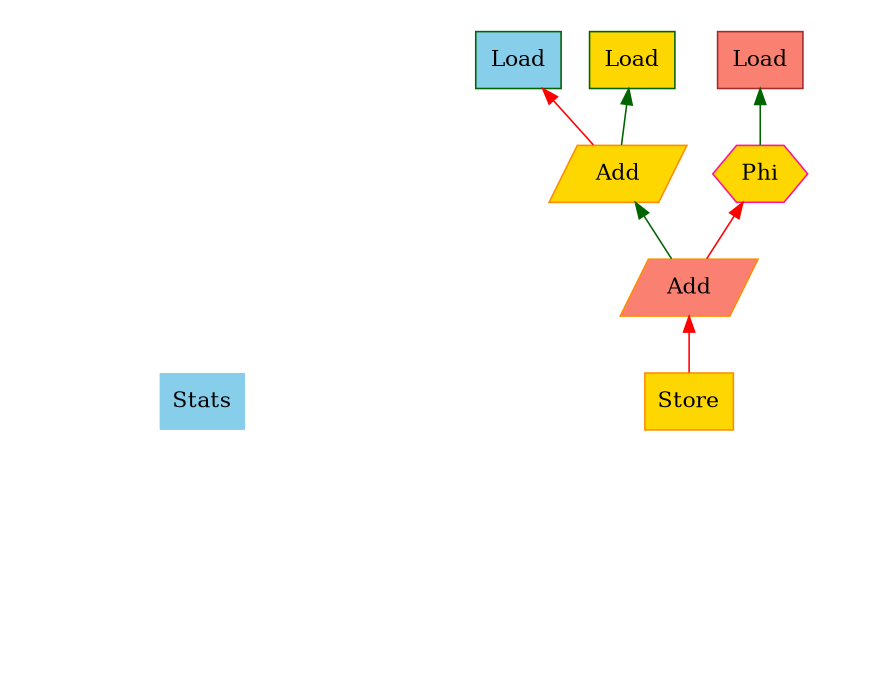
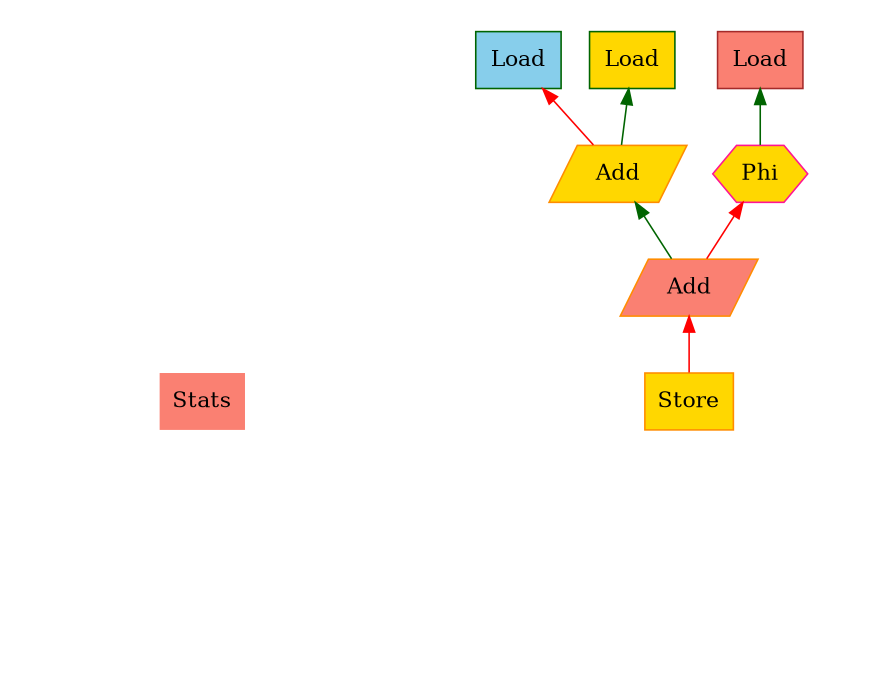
  strict digraph {
    rankdir=BT
    node [shape=box style=filled fillcolor=gold color=darkorange]
    edge [color=red]
-   Stats [shape=plaintext fillcolor=skyblue color=brown]
+   Stats [shape=plaintext fillcolor=salmon color=brown]
    n2 [label=Store]
    n3 [label=Add fillcolor=salmon shape=parallelogram]
    n4 [label=Add shape=parallelogram]
    n5 [label=Phi color=deeppink shape=hexagon]
    n6 [label=Load fillcolor=skyblue color=darkgreen]
    n7 [label=Load color=darkgreen]
    n8 [label=Load fillcolor=salmon color=brown]
    subgraph sub_1 {
      cluster=true
      label="Total loads executed: 200002\nTotal stores executed: 300001"
      Stats
    }
    subgraph sub_2 {
      cluster=true
      label="Static occurrences: 1\nDynamic executions: 100000\n\nCaptured memory operations: 59.9%"
      n3
      n4
      n5
      n6
      n7
      n8
      subgraph sub_3 {
        cluster=true
        label="Static occurrences: 1\nDynamic executions: 100000\n\nCaptured memory operations: 59.9%"
        rank=min
        n2
      }
    }
    n2 -> n3
    n3 -> n4 [color=darkgreen]
    n3 -> n5
    n4 -> n6
    n4 -> n7 [color=darkgreen]
    n5 -> n8 [color=darkgreen]
  }
